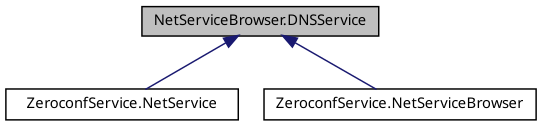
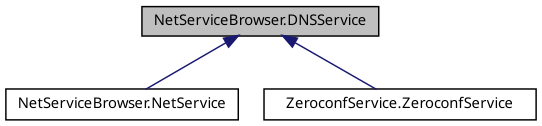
  digraph {
    node [color=black fillcolor=white fontname="FreeSans.ttf" fontsize=10 shape=record style=filled]
    edge [color=midnightblue dir=back fontname="FreeSans.ttf" fontsize=10 labelfontname="FreeSans.ttf" labelfontsize=10 style=solid]
    n1 [fillcolor=grey75 fontcolor=black height=0.2 label="NetServiceBrowser.DNSService" width=0.4]
-   n2 [height=0.2 label="ZeroconfService.NetService" width=0.4]
-   n3 [height=0.2 label="ZeroconfService.NetServiceBrowser" width=0.4]
+   n2 [height=0.2 label="NetServiceBrowser.NetService" width=0.4]
+   n3 [height=0.2 label="ZeroconfService.ZeroconfService" width=0.4]
    n1 -> n2
    n1 -> n3
  }
